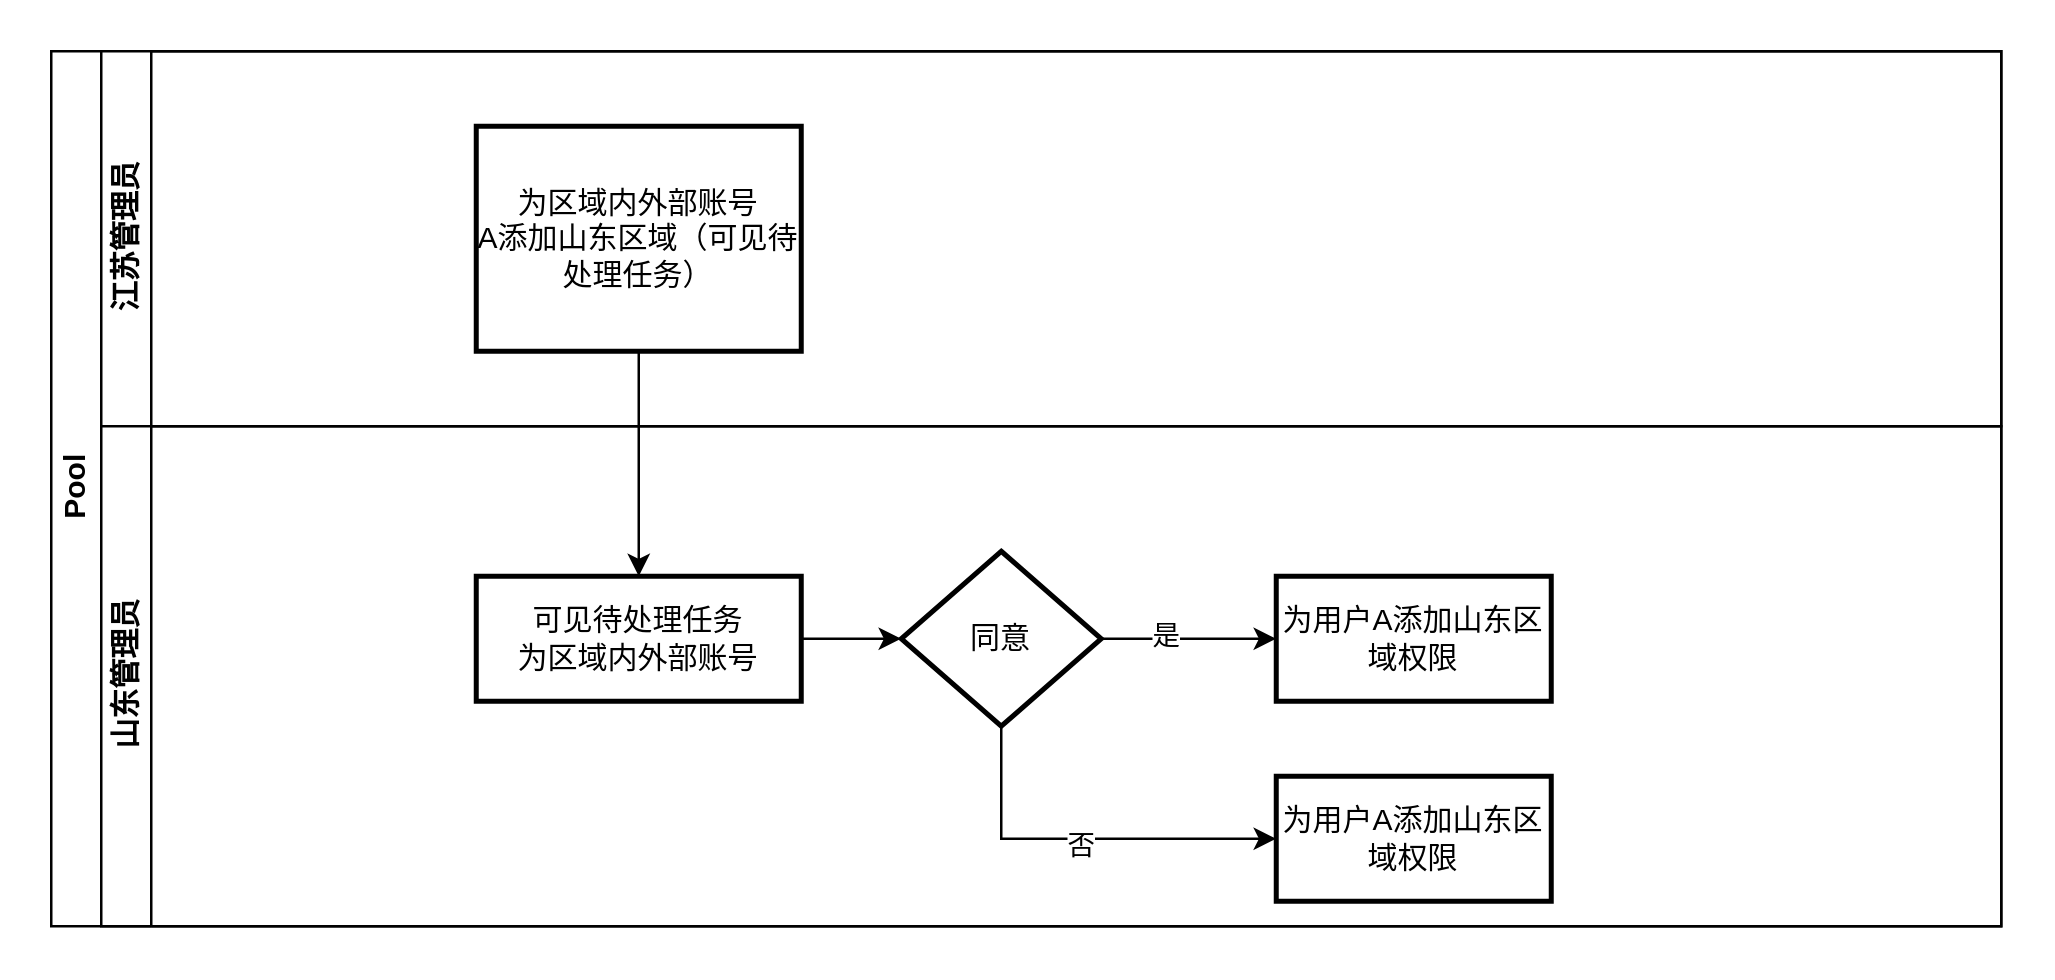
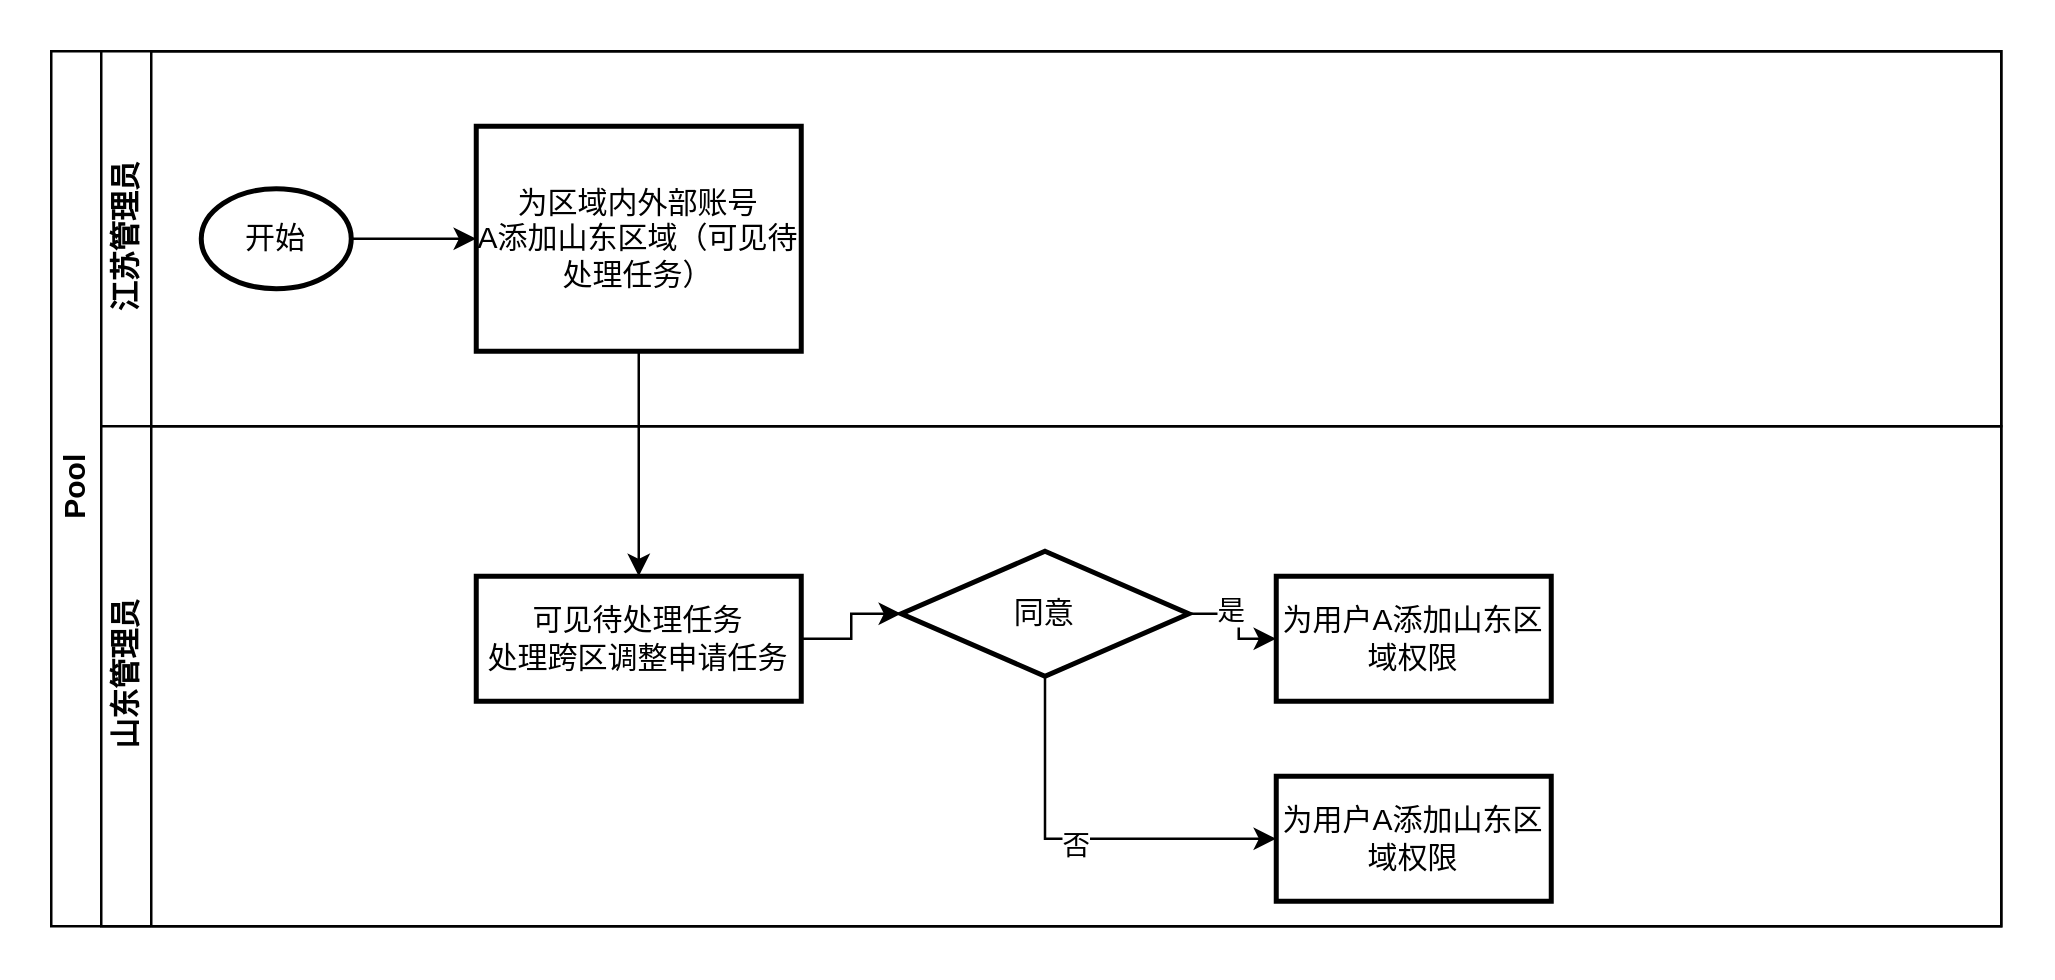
  <mxCell id="0" />
  <mxCell id="1" parent="0" />
  <mxCell id="2" value="Pool" style="swimlane;html=1;childLayout=stackLayout;resizeParent=1;resizeParentMax=0;horizontal=0;startSize=20;horizontalStack=0;movable=0;resizable=0;rotatable=0;deletable=0;editable=0;connectable=0;" parent="1" vertex="1"><mxGeometry x="20" y="20" width="780" height="350" as="geometry" /></mxCell>
  <mxCell id="3" value="江苏管理员" style="swimlane;html=1;startSize=20;horizontal=0;" parent="2" vertex="1"><mxGeometry x="20" width="760" height="150" as="geometry" /></mxCell>
+ <mxCell id="4" style="edgeStyle=orthogonalEdgeStyle;rounded=0;orthogonalLoop=1;jettySize=auto;html=1;entryX=0;entryY=0.5;entryDx=0;entryDy=0;exitX=1;exitY=0.5;exitDx=0;exitDy=0;exitPerimeter=0;" edge="1" parent="3" source="5" target="6"><mxGeometry relative="1" as="geometry"><mxPoint x="110" y="55" as="sourcePoint" /></mxGeometry></mxCell>
+ <mxCell id="5" value="开始" style="strokeWidth=2;html=1;shape=mxgraph.flowchart.start_1;whiteSpace=wrap;" vertex="1" parent="3"><mxGeometry x="40" y="55" width="60" height="40" as="geometry" /></mxCell>
  <mxCell id="6" value="为区域内外部账号&lt;br&gt;A添加山东区域（可见待处理任务）" style="whiteSpace=wrap;html=1;strokeWidth=2;" vertex="1" parent="3"><mxGeometry x="150" y="30" width="130" height="90" as="geometry" /></mxCell>
  <mxCell id="7" value="山东管理员" style="swimlane;html=1;startSize=20;horizontal=0;" parent="2" vertex="1"><mxGeometry x="20" y="150" width="760" height="200" as="geometry" /></mxCell>
  <mxCell id="8" style="edgeStyle=orthogonalEdgeStyle;rounded=0;orthogonalLoop=1;jettySize=auto;html=1;entryX=0;entryY=0.5;entryDx=0;entryDy=0;" edge="1" parent="7" source="9" target="14"><mxGeometry relative="1" as="geometry" /></mxCell>
- <mxCell id="9" value="可见待处理任务&lt;br&gt;为区域内外部账号" style="whiteSpace=wrap;html=1;strokeWidth=2;" vertex="1" parent="7"><mxGeometry x="150" y="60" width="130" height="50" as="geometry" /></mxCell>
+ <mxCell id="9" value="可见待处理任务&lt;br&gt;处理跨区调整申请任务" style="whiteSpace=wrap;html=1;strokeWidth=2;" vertex="1" parent="7"><mxGeometry x="150" y="60" width="130" height="50" as="geometry" /></mxCell>
  <mxCell id="10" style="edgeStyle=orthogonalEdgeStyle;rounded=0;orthogonalLoop=1;jettySize=auto;html=1;entryX=0;entryY=0.5;entryDx=0;entryDy=0;" edge="1" parent="7" source="14" target="15"><mxGeometry relative="1" as="geometry" /></mxCell>
  <mxCell id="11" value="是" style="edgeLabel;html=1;align=center;verticalAlign=middle;resizable=0;points=[];" vertex="1" connectable="0" parent="10"><mxGeometry x="-0.277" y="2" relative="1" as="geometry"><mxPoint as="offset" /></mxGeometry></mxCell>
  <mxCell id="12" style="edgeStyle=orthogonalEdgeStyle;rounded=0;orthogonalLoop=1;jettySize=auto;html=1;exitX=0.5;exitY=1;exitDx=0;exitDy=0;entryX=0;entryY=0.5;entryDx=0;entryDy=0;" edge="1" parent="7" source="14" target="16"><mxGeometry relative="1" as="geometry" /></mxCell>
  <mxCell id="13" value="否" style="edgeLabel;html=1;align=center;verticalAlign=middle;resizable=0;points=[];" vertex="1" connectable="0" parent="12"><mxGeometry x="-0.022" y="-2" relative="1" as="geometry"><mxPoint as="offset" /></mxGeometry></mxCell>
- <mxCell id="14" value="同意" style="rhombus;whiteSpace=wrap;html=1;strokeWidth=2;" vertex="1" parent="7"><mxGeometry x="320" y="50" width="80" height="70" as="geometry" /></mxCell>
+ <mxCell id="14" value="同意" style="rhombus;whiteSpace=wrap;html=1;strokeWidth=2;" vertex="1" parent="7"><mxGeometry x="320" y="50" width="115" height="50" as="geometry" /></mxCell>
  <mxCell id="15" value="为用户A添加山东区域权限" style="whiteSpace=wrap;html=1;strokeWidth=2;" vertex="1" parent="7"><mxGeometry x="470" y="60" width="110" height="50" as="geometry" /></mxCell>
  <mxCell id="16" value="为用户A添加山东区域权限" style="whiteSpace=wrap;html=1;strokeWidth=2;" vertex="1" parent="7"><mxGeometry x="470" y="140" width="110" height="50" as="geometry" /></mxCell>
  <mxCell id="17" style="edgeStyle=orthogonalEdgeStyle;rounded=0;orthogonalLoop=1;jettySize=auto;html=1;entryX=0.5;entryY=0;entryDx=0;entryDy=0;" edge="1" parent="2" source="6" target="9"><mxGeometry relative="1" as="geometry" /></mxCell>
